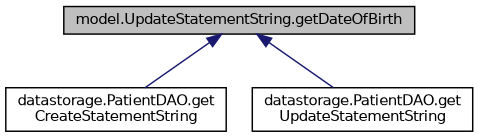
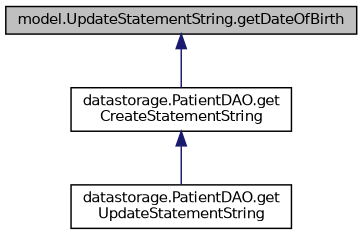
  digraph {
    rankdir=TB
    node [color=black fillcolor=white fontname=Helvetica fontsize=10 shape=record style=filled]
    edge [color=midnightblue dir=back fontname=Helvetica fontsize=10 labelfontname=Helvetica labelfontsize=10 style=solid]
    n1 [fillcolor=grey75 fontcolor=black height=0.2 label="model.UpdateStatementString.getDateOfBirth" width=0.4]
    n2 [height=0.2 label="datastorage.PatientDAO.get\lCreateStatementString" width=0.4]
    n3 [height=0.2 label="datastorage.PatientDAO.get\lUpdateStatementString" width=0.4]
    n1 -> n2
-   n1 -> n3
+   n2 -> n3
  }
